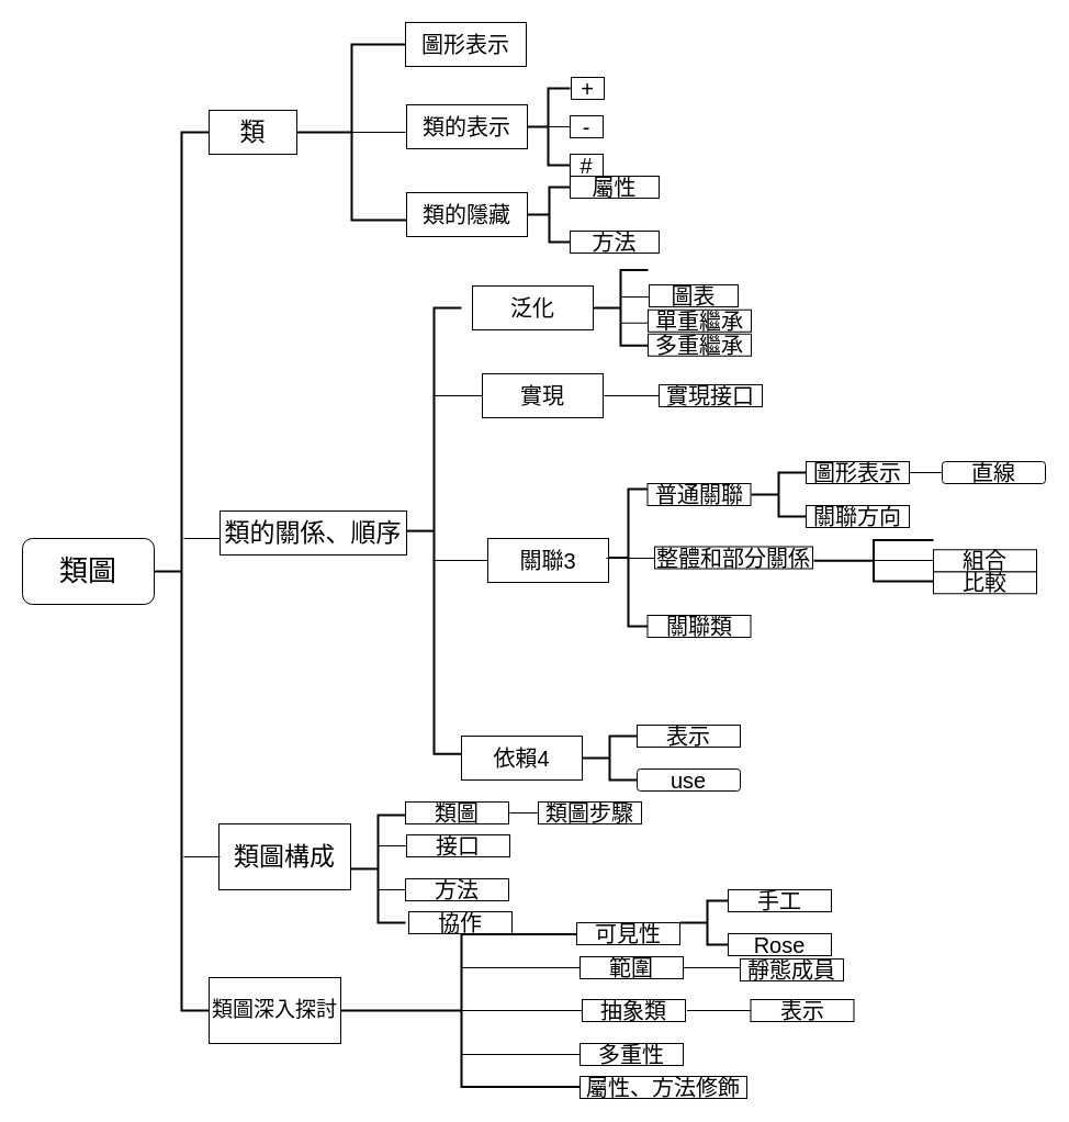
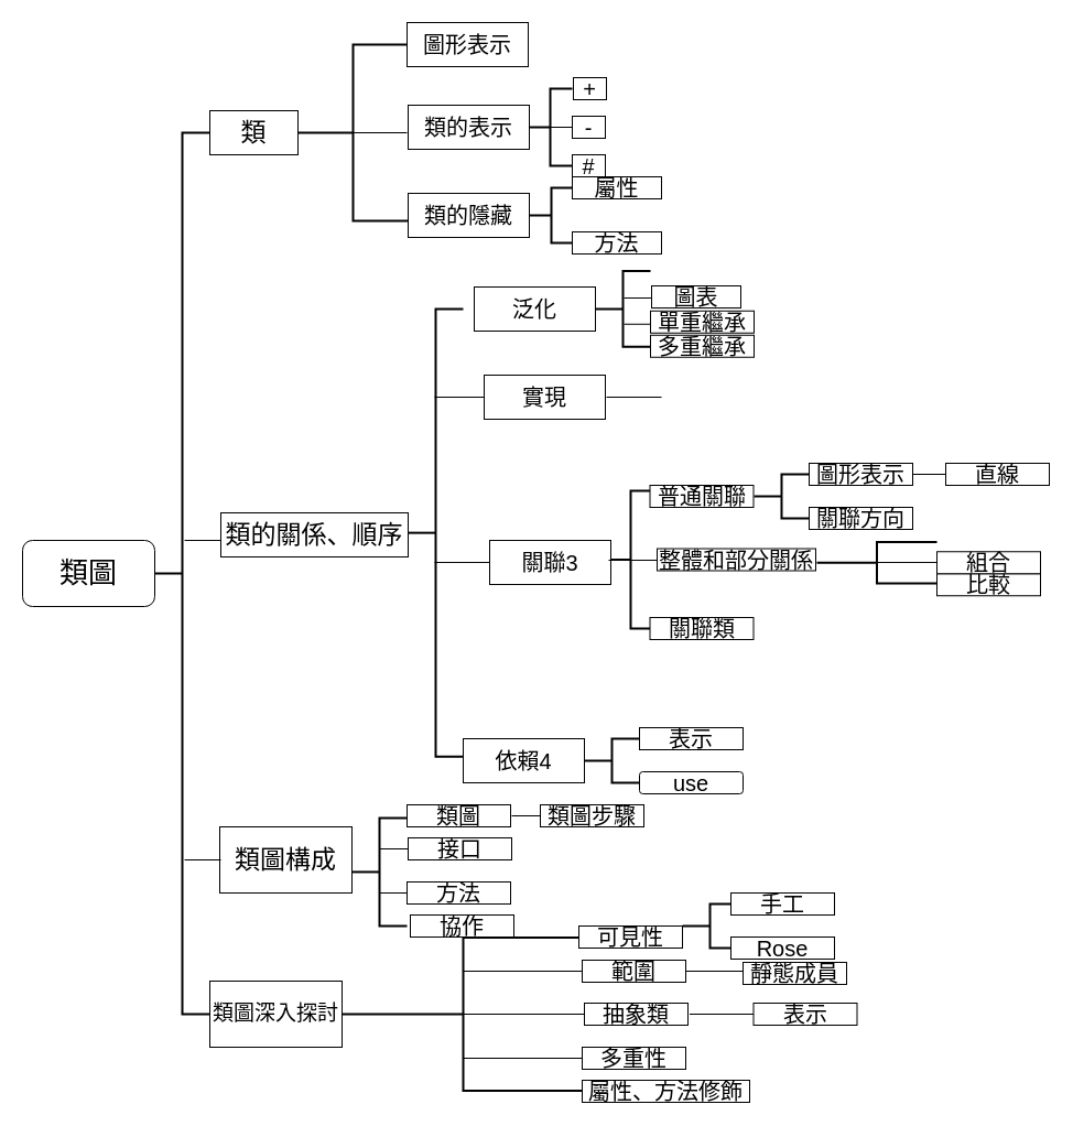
  <mxCell id="0" />
  <mxCell id="1" parent="0" />
  <mxCell id="2" value="&lt;font style=&quot;font-size: 26px;&quot;&gt;類圖&lt;/font&gt;" style="rounded=1;whiteSpace=wrap;html=1;" vertex="1" parent="1"><mxGeometry x="20" y="490" width="120" height="60" as="geometry" /></mxCell>
  <mxCell id="3" value="&lt;font style=&quot;font-size: 19px;&quot;&gt;類圖深入探討&lt;/font&gt;" style="rounded=0;whiteSpace=wrap;html=1;" vertex="1" parent="1"><mxGeometry x="190" y="890" width="120" height="60" as="geometry" /></mxCell>
  <mxCell id="4" value="&lt;font style=&quot;font-size: 23px;&quot;&gt;類&lt;/font&gt;" style="rounded=0;whiteSpace=wrap;html=1;" vertex="1" parent="1"><mxGeometry x="190" y="100" width="80" height="40" as="geometry" /></mxCell>
  <mxCell id="5" value="&lt;font style=&quot;font-size: 23px;&quot;&gt;類圖構成&lt;/font&gt;" style="rounded=0;whiteSpace=wrap;html=1;" vertex="1" parent="1"><mxGeometry x="199" y="750" width="120" height="60" as="geometry" /></mxCell>
  <mxCell id="6" value="" style="strokeWidth=2;html=1;shape=mxgraph.flowchart.annotation_2;align=left;labelPosition=right;pointerEvents=1;" vertex="1" parent="1"><mxGeometry x="140" y="120" width="50" height="800" as="geometry" /></mxCell>
  <mxCell id="7" value="" style="line;strokeWidth=1;rotatable=0;labelPosition=right;align=left;verticalAlign=middle;spacingTop=0;spacingLeft=6;points=[];portConstraint=eastwest;perimeterSpacing=1;" vertex="1" parent="1"><mxGeometry x="167" y="480" width="33" height="20" as="geometry" /></mxCell>
  <mxCell id="8" value="" style="line;strokeWidth=1;rotatable=0;labelPosition=right;align=left;verticalAlign=middle;spacingTop=0;spacingLeft=6;points=[];portConstraint=eastwest;perimeterSpacing=1;" vertex="1" parent="1"><mxGeometry x="167" y="770" width="33" height="20" as="geometry" /></mxCell>
  <mxCell id="9" value="" style="strokeWidth=2;html=1;shape=mxgraph.flowchart.annotation_2;align=left;labelPosition=right;pointerEvents=1;" vertex="1" parent="1"><mxGeometry x="270" y="40" width="100" height="160" as="geometry" /></mxCell>
  <mxCell id="10" value="&lt;font style=&quot;font-size: 20px;&quot;&gt;圖形表示&lt;/font&gt;" style="rounded=0;whiteSpace=wrap;html=1;" vertex="1" parent="1"><mxGeometry x="369" y="20" width="110" height="40" as="geometry" /></mxCell>
  <mxCell id="11" value="" style="line;strokeWidth=1;rotatable=0;labelPosition=right;align=left;verticalAlign=middle;spacingTop=0;spacingLeft=6;points=[];portConstraint=eastwest;perimeterSpacing=1;" vertex="1" parent="1"><mxGeometry x="319" y="110" width="50" height="20" as="geometry" /></mxCell>
  <mxCell id="12" value="" style="strokeWidth=2;html=1;shape=mxgraph.flowchart.annotation_2;align=left;labelPosition=right;pointerEvents=1;" vertex="1" parent="1"><mxGeometry x="479" y="80" width="40" height="70" as="geometry" /></mxCell>
  <mxCell id="13" value="" style="line;strokeWidth=1;rotatable=0;labelPosition=right;align=left;verticalAlign=middle;spacingTop=0;spacingLeft=6;points=[];portConstraint=eastwest;perimeterSpacing=1;" vertex="1" parent="1"><mxGeometry x="490" y="105" width="30" height="20" as="geometry" /></mxCell>
  <mxCell id="14" value="" style="strokeWidth=2;html=1;shape=mxgraph.flowchart.annotation_2;align=left;labelPosition=right;pointerEvents=1;" vertex="1" parent="1"><mxGeometry x="480" y="170" width="40" height="50" as="geometry" /></mxCell>
  <mxCell id="15" value="&lt;span style=&quot;font-size: 20px;&quot;&gt;類的隱藏&lt;/span&gt;" style="rounded=0;whiteSpace=wrap;html=1;" vertex="1" parent="1"><mxGeometry x="370" y="175" width="110" height="40" as="geometry" /></mxCell>
  <mxCell id="16" value="&lt;font style=&quot;font-size: 20px;&quot;&gt;類的表示&lt;/font&gt;" style="rounded=0;whiteSpace=wrap;html=1;" vertex="1" parent="1"><mxGeometry x="370" y="95" width="110" height="40" as="geometry" /></mxCell>
  <mxCell id="17" value="&lt;font style=&quot;font-size: 20px;&quot;&gt;+&lt;/font&gt;" style="rounded=0;whiteSpace=wrap;html=1;" vertex="1" parent="1"><mxGeometry x="520" y="70" width="30" height="20" as="geometry" /></mxCell>
  <mxCell id="18" value="&lt;span style=&quot;font-size: 20px;&quot;&gt;-&lt;/span&gt;" style="rounded=0;whiteSpace=wrap;html=1;" vertex="1" parent="1"><mxGeometry x="519" y="105" width="30" height="20" as="geometry" /></mxCell>
  <mxCell id="19" value="&lt;font style=&quot;font-size: 20px;&quot;&gt;#&lt;/font&gt;" style="rounded=0;whiteSpace=wrap;html=1;" vertex="1" parent="1"><mxGeometry x="519" y="140" width="30" height="20" as="geometry" /></mxCell>
  <mxCell id="20" value="&lt;span style=&quot;font-size: 20px;&quot;&gt;屬性&lt;/span&gt;" style="rounded=0;whiteSpace=wrap;html=1;" vertex="1" parent="1"><mxGeometry x="519" y="160" width="81" height="20" as="geometry" /></mxCell>
  <mxCell id="21" value="&lt;span style=&quot;font-size: 20px;&quot;&gt;方法&lt;/span&gt;" style="rounded=0;whiteSpace=wrap;html=1;" vertex="1" parent="1"><mxGeometry x="519" y="210" width="81" height="20" as="geometry" /></mxCell>
  <mxCell id="22" value="&lt;font style=&quot;font-size: 23px;&quot;&gt;類的關係、順序&lt;/font&gt;" style="rounded=0;whiteSpace=wrap;html=1;" vertex="1" parent="1"><mxGeometry x="200" y="465" width="170" height="40" as="geometry" /></mxCell>
  <mxCell id="23" value="" style="strokeWidth=2;html=1;shape=mxgraph.flowchart.annotation_2;align=left;labelPosition=right;pointerEvents=1;" vertex="1" parent="1"><mxGeometry x="370" y="280" width="50" height="406.25" as="geometry" /></mxCell>
  <mxCell id="24" value="&lt;span style=&quot;font-size: 20px;&quot;&gt;泛化&lt;/span&gt;" style="rounded=0;whiteSpace=wrap;html=1;" vertex="1" parent="1"><mxGeometry x="430" y="260" width="110" height="40" as="geometry" /></mxCell>
  <mxCell id="25" value="" style="line;strokeWidth=1;rotatable=0;labelPosition=right;align=left;verticalAlign=middle;spacingTop=0;spacingLeft=6;points=[];portConstraint=eastwest;perimeterSpacing=1;" vertex="1" parent="1"><mxGeometry x="394" y="350" width="50" height="20" as="geometry" /></mxCell>
  <mxCell id="26" value="" style="line;strokeWidth=1;rotatable=0;labelPosition=right;align=left;verticalAlign=middle;spacingTop=0;spacingLeft=6;points=[];portConstraint=eastwest;perimeterSpacing=1;" vertex="1" parent="1"><mxGeometry x="394" y="500" width="50" height="20" as="geometry" /></mxCell>
  <mxCell id="27" value="&lt;span style=&quot;font-size: 20px;&quot;&gt;依賴4&lt;/span&gt;" style="rounded=0;whiteSpace=wrap;html=1;" vertex="1" parent="1"><mxGeometry x="420" y="670" width="110" height="40" as="geometry" /></mxCell>
  <mxCell id="28" value="&lt;span style=&quot;font-size: 20px;&quot;&gt;關聯3&lt;/span&gt;" style="rounded=0;whiteSpace=wrap;html=1;" vertex="1" parent="1"><mxGeometry x="444" y="490" width="110" height="40" as="geometry" /></mxCell>
  <mxCell id="29" value="&lt;span style=&quot;font-size: 20px;&quot;&gt;實現&lt;/span&gt;" style="rounded=0;whiteSpace=wrap;html=1;" vertex="1" parent="1"><mxGeometry x="439" y="340" width="110" height="40" as="geometry" /></mxCell>
  <mxCell id="30" value="" style="strokeWidth=2;html=1;shape=mxgraph.flowchart.annotation_2;align=left;labelPosition=right;pointerEvents=1;" vertex="1" parent="1"><mxGeometry x="540" y="245.62" width="50" height="68.75" as="geometry" /></mxCell>
  <mxCell id="31" value="" style="line;strokeWidth=1;rotatable=0;labelPosition=right;align=left;verticalAlign=middle;spacingTop=0;spacingLeft=6;points=[];portConstraint=eastwest;perimeterSpacing=1;" vertex="1" parent="1"><mxGeometry x="566" y="260" width="30" height="20" as="geometry" /></mxCell>
  <mxCell id="32" value="" style="line;strokeWidth=1;rotatable=0;labelPosition=right;align=left;verticalAlign=middle;spacingTop=0;spacingLeft=6;points=[];portConstraint=eastwest;perimeterSpacing=1;" vertex="1" parent="1"><mxGeometry x="566" y="283.75" width="30" height="20" as="geometry" /></mxCell>
  <mxCell id="33" value="&lt;span style=&quot;font-size: 20px;&quot;&gt;圖表&lt;/span&gt;" style="rounded=0;whiteSpace=wrap;html=1;" vertex="1" parent="1"><mxGeometry x="591" y="259" width="81" height="20" as="geometry" /></mxCell>
  <mxCell id="34" value="&lt;span style=&quot;font-size: 20px;&quot;&gt;單重繼承&lt;/span&gt;" style="rounded=0;whiteSpace=wrap;html=1;" vertex="1" parent="1"><mxGeometry x="590" y="281.75" width="94" height="20" as="geometry" /></mxCell>
  <mxCell id="35" value="&lt;span style=&quot;font-size: 20px;&quot;&gt;多重繼承&lt;/span&gt;" style="rounded=0;whiteSpace=wrap;html=1;" vertex="1" parent="1"><mxGeometry x="590" y="303.75" width="94" height="20" as="geometry" /></mxCell>
  <mxCell id="36" value="" style="line;strokeWidth=1;rotatable=0;labelPosition=right;align=left;verticalAlign=middle;spacingTop=0;spacingLeft=6;points=[];portConstraint=eastwest;perimeterSpacing=1;" vertex="1" parent="1"><mxGeometry x="550" y="350" width="50" height="20" as="geometry" /></mxCell>
- <mxCell id="37" value="&lt;span style=&quot;font-size: 20px;&quot;&gt;實現接口&lt;/span&gt;" style="rounded=0;whiteSpace=wrap;html=1;" vertex="1" parent="1"><mxGeometry x="600" y="350" width="94" height="20" as="geometry" /></mxCell>
  <mxCell id="38" value="" style="strokeWidth=2;html=1;shape=mxgraph.flowchart.annotation_2;align=left;labelPosition=right;pointerEvents=1;" vertex="1" parent="1"><mxGeometry x="554" y="445" width="36" height="125" as="geometry" /></mxCell>
  <mxCell id="39" value="" style="line;strokeWidth=1;rotatable=0;labelPosition=right;align=left;verticalAlign=middle;spacingTop=0;spacingLeft=6;points=[];portConstraint=eastwest;perimeterSpacing=1;" vertex="1" parent="1"><mxGeometry x="552" y="498" width="50" height="20" as="geometry" /></mxCell>
  <mxCell id="40" value="&lt;span style=&quot;font-size: 20px;&quot;&gt;圖形表示&lt;/span&gt;" style="rounded=0;whiteSpace=wrap;html=1;" vertex="1" parent="1"><mxGeometry x="734" y="420" width="94" height="20" as="geometry" /></mxCell>
  <mxCell id="41" value="&lt;span style=&quot;font-size: 20px;&quot;&gt;普通關聯&lt;/span&gt;" style="rounded=0;whiteSpace=wrap;html=1;" vertex="1" parent="1"><mxGeometry x="589.5" y="440" width="94" height="20" as="geometry" /></mxCell>
  <mxCell id="42" value="&lt;span style=&quot;font-size: 20px;&quot;&gt;整體和部分關係&lt;/span&gt;" style="rounded=0;whiteSpace=wrap;html=1;" vertex="1" parent="1"><mxGeometry x="596" y="497.5" width="144" height="20" as="geometry" /></mxCell>
  <mxCell id="43" value="&lt;span style=&quot;font-size: 20px;&quot;&gt;關聯類&lt;/span&gt;" style="rounded=0;whiteSpace=wrap;html=1;" vertex="1" parent="1"><mxGeometry x="589.5" y="560" width="94" height="20" as="geometry" /></mxCell>
  <mxCell id="44" value="" style="strokeWidth=2;html=1;shape=mxgraph.flowchart.annotation_2;align=left;labelPosition=right;pointerEvents=1;" vertex="1" parent="1"><mxGeometry x="684" y="430" width="50" height="40" as="geometry" /></mxCell>
  <mxCell id="45" value="&lt;span style=&quot;font-size: 20px;&quot;&gt;關聯方向&lt;/span&gt;" style="rounded=0;whiteSpace=wrap;html=1;" vertex="1" parent="1"><mxGeometry x="734" y="460" width="94" height="20" as="geometry" /></mxCell>
  <mxCell id="46" value="" style="line;strokeWidth=1;rotatable=0;labelPosition=right;align=left;verticalAlign=middle;spacingTop=0;spacingLeft=6;points=[];portConstraint=eastwest;perimeterSpacing=1;" vertex="1" parent="1"><mxGeometry x="828" y="415" width="30" height="30" as="geometry" /></mxCell>
- <mxCell id="47" value="&lt;span style=&quot;font-size: 20px;&quot;&gt;直線&lt;/span&gt;" style="whiteSpace=wrap;html=1;rounded=1;" vertex="1" parent="1"><mxGeometry x="858" y="420" width="94" height="20" as="geometry" /></mxCell>
+ <mxCell id="47" value="&lt;span style=&quot;font-size: 20px;&quot;&gt;直線&lt;/span&gt;" style="rounded=0;whiteSpace=wrap;html=1;" vertex="1" parent="1"><mxGeometry x="858" y="420" width="94" height="20" as="geometry" /></mxCell>
  <mxCell id="48" value="" style="strokeWidth=2;html=1;shape=mxgraph.flowchart.annotation_2;align=left;labelPosition=right;pointerEvents=1;" vertex="1" parent="1"><mxGeometry x="741" y="491.5" width="109" height="37.5" as="geometry" /></mxCell>
  <mxCell id="49" value="" style="line;strokeWidth=1;rotatable=0;labelPosition=right;align=left;verticalAlign=middle;spacingTop=0;spacingLeft=6;points=[];portConstraint=eastwest;perimeterSpacing=1;" vertex="1" parent="1"><mxGeometry x="790" y="495" width="60" height="30" as="geometry" /></mxCell>
  <mxCell id="50" value="&lt;span style=&quot;font-size: 20px;&quot;&gt;比較&lt;/span&gt;" style="rounded=0;whiteSpace=wrap;html=1;" vertex="1" parent="1"><mxGeometry x="850" y="520.25" width="94" height="20" as="geometry" /></mxCell>
  <mxCell id="51" value="&lt;span style=&quot;font-size: 20px;&quot;&gt;組合&lt;/span&gt;" style="rounded=0;whiteSpace=wrap;html=1;" vertex="1" parent="1"><mxGeometry x="850" y="500.25" width="94" height="20" as="geometry" /></mxCell>
  <mxCell id="52" value="" style="strokeWidth=2;html=1;shape=mxgraph.flowchart.annotation_2;align=left;labelPosition=right;pointerEvents=1;" vertex="1" parent="1"><mxGeometry x="530" y="670" width="50" height="40" as="geometry" /></mxCell>
  <mxCell id="53" value="&lt;span style=&quot;font-size: 20px;&quot;&gt;表示&lt;/span&gt;" style="rounded=0;whiteSpace=wrap;html=1;" vertex="1" parent="1"><mxGeometry x="580" y="660" width="94" height="20" as="geometry" /></mxCell>
  <mxCell id="54" value="&lt;span style=&quot;font-size: 20px;&quot;&gt;use&lt;br&gt;&lt;/span&gt;" style="whiteSpace=wrap;html=1;rounded=1;" vertex="1" parent="1"><mxGeometry x="580" y="700" width="94" height="20" as="geometry" /></mxCell>
  <mxCell id="55" value="" style="strokeWidth=2;html=1;shape=mxgraph.flowchart.annotation_2;align=left;labelPosition=right;pointerEvents=1;" vertex="1" parent="1"><mxGeometry x="319" y="741.88" width="50" height="98.12" as="geometry" /></mxCell>
  <mxCell id="56" value="" style="line;strokeWidth=1;rotatable=0;labelPosition=right;align=left;verticalAlign=middle;spacingTop=0;spacingLeft=6;points=[];portConstraint=eastwest;perimeterSpacing=1;" vertex="1" parent="1"><mxGeometry x="344" y="760" width="26" height="20" as="geometry" /></mxCell>
  <mxCell id="57" value="" style="line;strokeWidth=1;rotatable=0;labelPosition=right;align=left;verticalAlign=middle;spacingTop=0;spacingLeft=6;points=[];portConstraint=eastwest;perimeterSpacing=1;" vertex="1" parent="1"><mxGeometry x="344" y="800" width="26" height="20" as="geometry" /></mxCell>
  <mxCell id="58" value="&lt;span style=&quot;font-size: 20px;&quot;&gt;類圖&lt;br&gt;&lt;/span&gt;" style="rounded=0;whiteSpace=wrap;html=1;" vertex="1" parent="1"><mxGeometry x="369" y="730" width="94" height="20" as="geometry" /></mxCell>
  <mxCell id="59" value="&lt;span style=&quot;font-size: 20px;&quot;&gt;協作&lt;br&gt;&lt;/span&gt;" style="rounded=0;whiteSpace=wrap;html=1;" vertex="1" parent="1"><mxGeometry x="372" y="830" width="94" height="20" as="geometry" /></mxCell>
  <mxCell id="60" value="&lt;span style=&quot;font-size: 20px;&quot;&gt;方法&lt;br&gt;&lt;/span&gt;" style="rounded=0;whiteSpace=wrap;html=1;" vertex="1" parent="1"><mxGeometry x="369" y="800" width="94" height="20" as="geometry" /></mxCell>
  <mxCell id="61" value="&lt;span style=&quot;font-size: 20px;&quot;&gt;接口&lt;br&gt;&lt;/span&gt;" style="rounded=0;whiteSpace=wrap;html=1;" vertex="1" parent="1"><mxGeometry x="370" y="760" width="94" height="20" as="geometry" /></mxCell>
  <mxCell id="62" value="" style="line;strokeWidth=1;rotatable=0;labelPosition=right;align=left;verticalAlign=middle;spacingTop=0;spacingLeft=6;points=[];portConstraint=eastwest;perimeterSpacing=1;" vertex="1" parent="1"><mxGeometry x="464" y="730" width="26" height="20" as="geometry" /></mxCell>
  <mxCell id="63" value="&lt;span style=&quot;font-size: 20px;&quot;&gt;類圖步驟&lt;br&gt;&lt;/span&gt;" style="rounded=0;whiteSpace=wrap;html=1;" vertex="1" parent="1"><mxGeometry x="490" y="730" width="94" height="20" as="geometry" /></mxCell>
  <mxCell id="64" value="" style="strokeWidth=2;html=1;shape=mxgraph.flowchart.annotation_2;align=left;labelPosition=right;pointerEvents=1;" vertex="1" parent="1"><mxGeometry x="310" y="850.47" width="220" height="139.06" as="geometry" /></mxCell>
  <mxCell id="65" value="" style="line;strokeWidth=1;rotatable=0;labelPosition=right;align=left;verticalAlign=middle;spacingTop=0;spacingLeft=6;points=[];portConstraint=eastwest;perimeterSpacing=1;" vertex="1" parent="1"><mxGeometry x="420" y="871" width="110" height="20" as="geometry" /></mxCell>
  <mxCell id="66" value="" style="line;strokeWidth=1;rotatable=0;labelPosition=right;align=left;verticalAlign=middle;spacingTop=0;spacingLeft=6;points=[];portConstraint=eastwest;perimeterSpacing=1;" vertex="1" parent="1"><mxGeometry x="420" y="910" width="110" height="20" as="geometry" /></mxCell>
  <mxCell id="67" value="" style="line;strokeWidth=1;rotatable=0;labelPosition=right;align=left;verticalAlign=middle;spacingTop=0;spacingLeft=6;points=[];portConstraint=eastwest;perimeterSpacing=1;" vertex="1" parent="1"><mxGeometry x="420" y="950" width="110" height="20" as="geometry" /></mxCell>
  <mxCell id="68" value="&lt;span style=&quot;font-size: 20px;&quot;&gt;可見性&lt;br&gt;&lt;/span&gt;" style="rounded=0;whiteSpace=wrap;html=1;" vertex="1" parent="1"><mxGeometry x="525" y="840" width="94" height="20" as="geometry" /></mxCell>
  <mxCell id="69" value="&lt;span style=&quot;font-size: 20px;&quot;&gt;範圍&lt;br&gt;&lt;/span&gt;" style="rounded=0;whiteSpace=wrap;html=1;" vertex="1" parent="1"><mxGeometry x="528" y="871" width="94" height="20" as="geometry" /></mxCell>
  <mxCell id="70" value="&lt;span style=&quot;font-size: 20px;&quot;&gt;抽象類&lt;br&gt;&lt;/span&gt;" style="rounded=0;whiteSpace=wrap;html=1;" vertex="1" parent="1"><mxGeometry x="530" y="910" width="94" height="20" as="geometry" /></mxCell>
  <mxCell id="71" value="&lt;span style=&quot;font-size: 20px;&quot;&gt;多重性&lt;br&gt;&lt;/span&gt;" style="rounded=0;whiteSpace=wrap;html=1;" vertex="1" parent="1"><mxGeometry x="528" y="950" width="94" height="20" as="geometry" /></mxCell>
  <mxCell id="72" value="&lt;span style=&quot;font-size: 20px;&quot;&gt;屬性、方法修飾&lt;br&gt;&lt;/span&gt;" style="rounded=0;whiteSpace=wrap;html=1;" vertex="1" parent="1"><mxGeometry x="528" y="980" width="152" height="20" as="geometry" /></mxCell>
  <mxCell id="73" value="" style="strokeWidth=2;html=1;shape=mxgraph.flowchart.annotation_2;align=left;labelPosition=right;pointerEvents=1;" vertex="1" parent="1"><mxGeometry x="619" y="820" width="50" height="40" as="geometry" /></mxCell>
  <mxCell id="74" value="" style="line;strokeWidth=1;rotatable=0;labelPosition=right;align=left;verticalAlign=middle;spacingTop=0;spacingLeft=6;points=[];portConstraint=eastwest;perimeterSpacing=1;" vertex="1" parent="1"><mxGeometry x="622" y="871" width="58" height="20" as="geometry" /></mxCell>
  <mxCell id="75" value="&lt;span style=&quot;font-size: 20px;&quot;&gt;手工&lt;/span&gt;" style="rounded=0;whiteSpace=wrap;html=1;" vertex="1" parent="1"><mxGeometry x="663" y="810" width="94" height="20" as="geometry" /></mxCell>
  <mxCell id="76" value="&lt;span style=&quot;font-size: 20px;&quot;&gt;Rose&lt;/span&gt;" style="rounded=0;whiteSpace=wrap;html=1;" vertex="1" parent="1"><mxGeometry x="663" y="850" width="94" height="20" as="geometry" /></mxCell>
  <mxCell id="77" value="&lt;span style=&quot;font-size: 20px;&quot;&gt;靜態成員&lt;/span&gt;" style="rounded=0;whiteSpace=wrap;html=1;" vertex="1" parent="1"><mxGeometry x="674" y="873" width="94" height="20" as="geometry" /></mxCell>
  <mxCell id="78" value="" style="line;strokeWidth=1;rotatable=0;labelPosition=right;align=left;verticalAlign=middle;spacingTop=0;spacingLeft=6;points=[];portConstraint=eastwest;perimeterSpacing=1;" vertex="1" parent="1"><mxGeometry x="625.5" y="910" width="58" height="20" as="geometry" /></mxCell>
  <mxCell id="79" value="&lt;span style=&quot;font-size: 20px;&quot;&gt;表示&lt;/span&gt;" style="rounded=0;whiteSpace=wrap;html=1;" vertex="1" parent="1"><mxGeometry x="683.5" y="910" width="94" height="20" as="geometry" /></mxCell>
